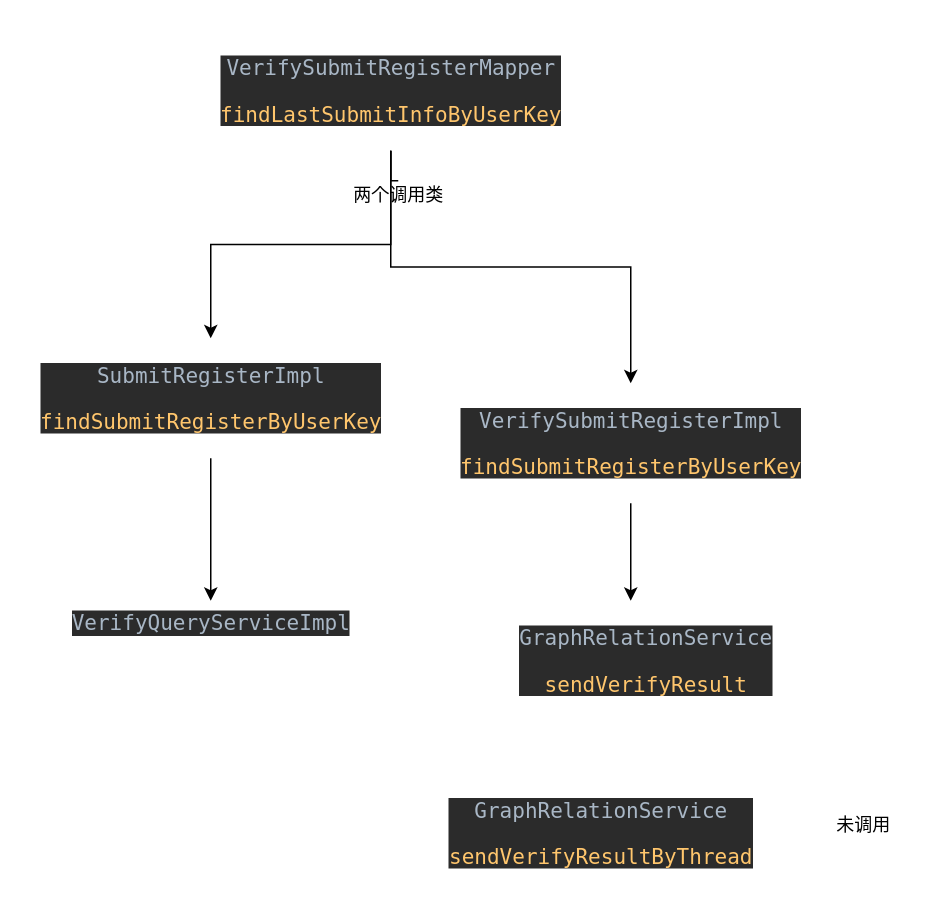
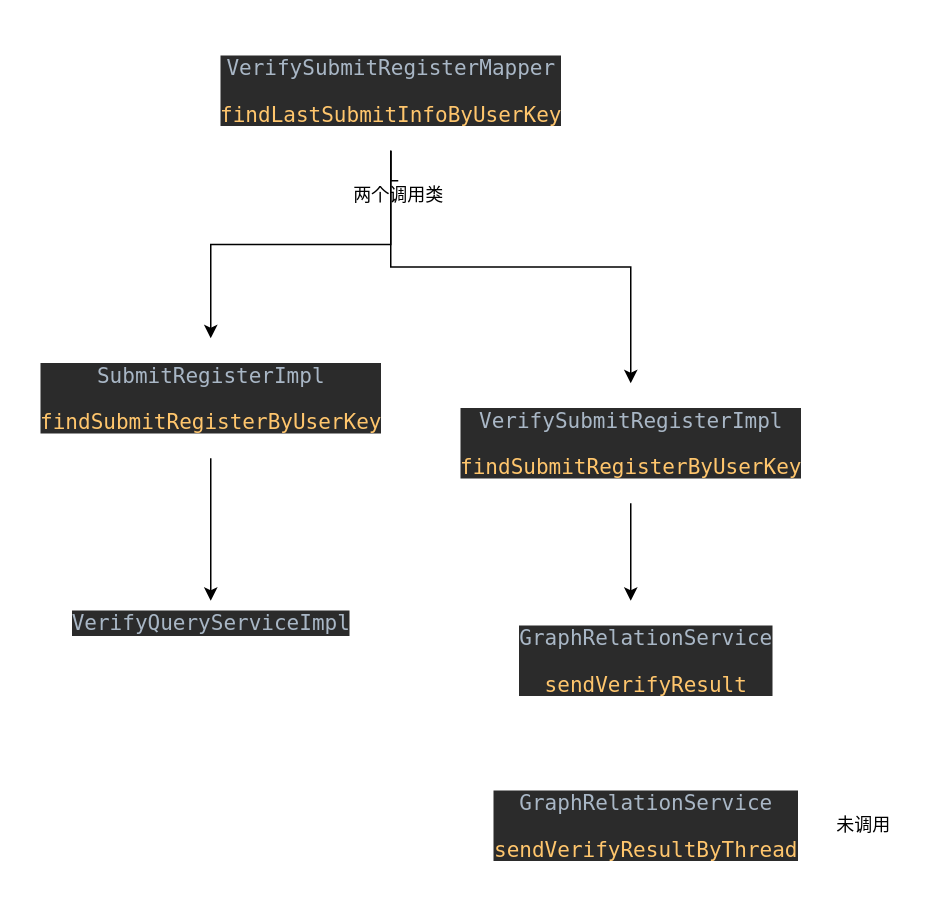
  <mxCell id="0" />
  <mxCell id="1" parent="0" />
  <mxCell id="2" value="&lt;pre style=&quot;background-color: #2b2b2b ; color: #a9b7c6 ; font-family: &amp;#34;jetbrains mono&amp;#34; , monospace ; font-size: 10.5pt&quot;&gt;VerifySubmitRegisterMapper&lt;br&gt;&lt;pre style=&quot;font-family: &amp;#34;jetbrains mono&amp;#34; , monospace ; font-size: 10.5pt&quot;&gt;&lt;span style=&quot;color: rgb(255 , 198 , 109)&quot;&gt;findLastSubmitInfoByUserKey&lt;/span&gt;&lt;/pre&gt;&lt;/pre&gt;" style="text;html=1;align=center;verticalAlign=middle;resizable=0;points=[];autosize=1;strokeColor=none;fillColor=none;" vertex="1" parent="1"><mxGeometry x="140" y="20" width="240" height="80" as="geometry" /></mxCell>
  <mxCell id="3" value="" style="edgeStyle=orthogonalEdgeStyle;rounded=0;orthogonalLoop=1;jettySize=auto;html=1;" edge="1" parent="1" source="2" target="5"><mxGeometry relative="1" as="geometry"><mxPoint x="250" y="110" as="sourcePoint" /><mxPoint x="380" y="180" as="targetPoint" /></mxGeometry></mxCell>
  <mxCell id="4" value="" style="edgeStyle=orthogonalEdgeStyle;rounded=0;orthogonalLoop=1;jettySize=auto;html=1;" edge="1" parent="1" source="5"><mxGeometry relative="1" as="geometry"><mxPoint x="140" y="400" as="targetPoint" /></mxGeometry></mxCell>
  <mxCell id="5" value="&lt;pre style=&quot;background-color: #2b2b2b ; color: #a9b7c6 ; font-family: &amp;#34;jetbrains mono&amp;#34; , monospace ; font-size: 10.5pt&quot;&gt;&lt;pre style=&quot;font-family: &amp;#34;jetbrains mono&amp;#34; , monospace ; font-size: 10.5pt&quot;&gt;SubmitRegisterImpl&lt;/pre&gt;&lt;pre style=&quot;font-family: &amp;#34;jetbrains mono&amp;#34; , monospace ; font-size: 10.5pt&quot;&gt;&lt;pre style=&quot;font-size: 10.5pt ; font-family: &amp;#34;jetbrains mono&amp;#34; , monospace&quot;&gt;&lt;span style=&quot;color: rgb(255 , 198 , 109)&quot;&gt;findSubmitRegisterByUserKey&lt;/span&gt;&lt;/pre&gt;&lt;/pre&gt;&lt;/pre&gt;" style="text;html=1;align=center;verticalAlign=middle;resizable=0;points=[];autosize=1;strokeColor=none;fillColor=none;" vertex="1" parent="1"><mxGeometry x="20" y="225" width="240" height="80" as="geometry" /></mxCell>
  <mxCell id="6" value="" style="edgeStyle=orthogonalEdgeStyle;rounded=0;orthogonalLoop=1;jettySize=auto;html=1;" edge="1" parent="1" source="7" target="8"><mxGeometry relative="1" as="geometry" /></mxCell>
  <mxCell id="7" value="&lt;pre style=&quot;background-color: #2b2b2b ; color: #a9b7c6 ; font-family: &amp;#34;jetbrains mono&amp;#34; , monospace ; font-size: 10.5pt&quot;&gt;&lt;pre style=&quot;font-family: &amp;#34;jetbrains mono&amp;#34; , monospace ; font-size: 10.5pt&quot;&gt;VerifySubmitRegisterImpl&lt;/pre&gt;&lt;pre style=&quot;font-family: &amp;#34;jetbrains mono&amp;#34; , monospace ; font-size: 10.5pt&quot;&gt;&lt;pre style=&quot;font-family: &amp;#34;jetbrains mono&amp;#34; , monospace ; font-size: 10.5pt&quot;&gt;&lt;span style=&quot;color: #ffc66d&quot;&gt;findSubmitRegisterByUserKey&lt;/span&gt;&lt;/pre&gt;&lt;/pre&gt;&lt;/pre&gt;" style="text;html=1;align=center;verticalAlign=middle;resizable=0;points=[];autosize=1;strokeColor=none;fillColor=none;" vertex="1" parent="1"><mxGeometry x="300" y="255" width="240" height="80" as="geometry" /></mxCell>
  <mxCell id="8" value="&lt;pre style=&quot;background-color: #2b2b2b ; color: #a9b7c6 ; font-family: &amp;#34;jetbrains mono&amp;#34; , monospace ; font-size: 10.5pt&quot;&gt;&lt;br&gt;&lt;/pre&gt;" style="text;html=1;align=center;verticalAlign=middle;resizable=0;points=[];autosize=1;strokeColor=none;fillColor=none;" vertex="1" parent="1"><mxGeometry x="410" y="400" width="20" height="50" as="geometry" /></mxCell>
  <mxCell id="9" value="&lt;pre style=&quot;background-color: #2b2b2b ; color: #a9b7c6 ; font-family: &amp;#34;jetbrains mono&amp;#34; , monospace ; font-size: 10.5pt&quot;&gt;&lt;pre style=&quot;font-family: &amp;#34;jetbrains mono&amp;#34; , monospace ; font-size: 10.5pt&quot;&gt;GraphRelationService&lt;/pre&gt;&lt;pre style=&quot;font-family: &amp;#34;jetbrains mono&amp;#34; , monospace ; font-size: 10.5pt&quot;&gt;&lt;span style=&quot;color: #ffc66d&quot;&gt;sendVerifyResult&lt;/span&gt;&lt;/pre&gt;&lt;/pre&gt;" style="text;html=1;align=center;verticalAlign=middle;resizable=0;points=[];autosize=1;strokeColor=none;fillColor=none;" vertex="1" parent="1"><mxGeometry x="340" y="400" width="180" height="80" as="geometry" /></mxCell>
- <mxCell id="10" value="&lt;pre style=&quot;background-color: #2b2b2b ; color: #a9b7c6 ; font-family: &amp;#34;jetbrains mono&amp;#34; , monospace ; font-size: 10.5pt&quot;&gt;&lt;pre style=&quot;font-family: &amp;#34;jetbrains mono&amp;#34; , monospace ; font-size: 10.5pt&quot;&gt;&lt;pre style=&quot;font-family: &amp;#34;jetbrains mono&amp;#34; , monospace ; font-size: 10.5pt&quot;&gt;GraphRelationService&lt;/pre&gt;&lt;pre style=&quot;font-family: &amp;#34;jetbrains mono&amp;#34; , monospace ; font-size: 10.5pt&quot;&gt;&lt;span style=&quot;color: rgb(255 , 198 , 109)&quot;&gt;sendVerifyResultByThread&lt;/span&gt;&lt;/pre&gt;&lt;/pre&gt;&lt;/pre&gt;" style="text;html=1;align=center;verticalAlign=middle;resizable=0;points=[];autosize=1;strokeColor=none;fillColor=none;" vertex="1" parent="1"><mxGeometry x="290" y="515" width="220" height="80" as="geometry" /></mxCell>
+ <mxCell id="10" value="&lt;pre style=&quot;background-color: #2b2b2b ; color: #a9b7c6 ; font-family: &amp;#34;jetbrains mono&amp;#34; , monospace ; font-size: 10.5pt&quot;&gt;&lt;pre style=&quot;font-family: &amp;#34;jetbrains mono&amp;#34; , monospace ; font-size: 10.5pt&quot;&gt;&lt;pre style=&quot;font-family: &amp;#34;jetbrains mono&amp;#34; , monospace ; font-size: 10.5pt&quot;&gt;GraphRelationService&lt;/pre&gt;&lt;pre style=&quot;font-family: &amp;#34;jetbrains mono&amp;#34; , monospace ; font-size: 10.5pt&quot;&gt;&lt;span style=&quot;color: rgb(255 , 198 , 109)&quot;&gt;sendVerifyResultByThread&lt;/span&gt;&lt;/pre&gt;&lt;/pre&gt;&lt;/pre&gt;" style="text;html=1;align=center;verticalAlign=middle;resizable=0;points=[];autosize=1;strokeColor=none;fillColor=none;" vertex="1" parent="1"><mxGeometry x="320" y="510" width="220" height="80" as="geometry" /></mxCell>
  <mxCell id="11" value="未调用" style="text;html=1;align=center;verticalAlign=middle;resizable=0;points=[];autosize=1;strokeColor=none;fillColor=none;" vertex="1" parent="1"><mxGeometry x="550" y="540" width="50" height="20" as="geometry" /></mxCell>
  <mxCell id="12" value="&lt;pre style=&quot;background-color: #2b2b2b ; color: #a9b7c6 ; font-family: &amp;#34;jetbrains mono&amp;#34; , monospace ; font-size: 10.5pt&quot;&gt;&lt;pre style=&quot;font-family: &amp;#34;jetbrains mono&amp;#34; , monospace ; font-size: 10.5pt&quot;&gt;&lt;pre style=&quot;font-family: &amp;#34;jetbrains mono&amp;#34; , monospace ; font-size: 10.5pt&quot;&gt;&lt;pre style=&quot;font-size: 10.5pt ; font-family: &amp;#34;jetbrains mono&amp;#34; , monospace&quot;&gt;&lt;pre style=&quot;font-family: &amp;#34;jetbrains mono&amp;#34; , monospace ; font-size: 10.5pt&quot;&gt;VerifyQueryServiceImpl&lt;/pre&gt;&lt;/pre&gt;&lt;/pre&gt;&lt;/pre&gt;&lt;/pre&gt;" style="text;html=1;align=center;verticalAlign=middle;resizable=0;points=[];autosize=1;strokeColor=none;fillColor=none;" vertex="1" parent="1"><mxGeometry x="40" y="390" width="200" height="50" as="geometry" /></mxCell>
  <mxCell id="13" value="" style="edgeStyle=orthogonalEdgeStyle;rounded=0;orthogonalLoop=1;jettySize=auto;html=1;startArrow=none;" edge="1" parent="1" source="2" target="7"><mxGeometry relative="1" as="geometry"><mxPoint x="250" y="110" as="sourcePoint" /><mxPoint x="150" y="280" as="targetPoint" /></mxGeometry></mxCell>
  <mxCell id="14" value="两个调用类" style="text;html=1;align=center;verticalAlign=middle;resizable=0;points=[];autosize=1;strokeColor=none;fillColor=none;" vertex="1" parent="1"><mxGeometry x="225" y="120" width="80" height="20" as="geometry" /></mxCell>
  <mxCell id="15" value="" style="edgeStyle=orthogonalEdgeStyle;rounded=0;orthogonalLoop=1;jettySize=auto;html=1;endArrow=none;" edge="1" parent="1" source="2" target="14"><mxGeometry relative="1" as="geometry"><mxPoint x="260" y="100" as="sourcePoint" /><mxPoint x="420" y="270" as="targetPoint" /></mxGeometry></mxCell>
